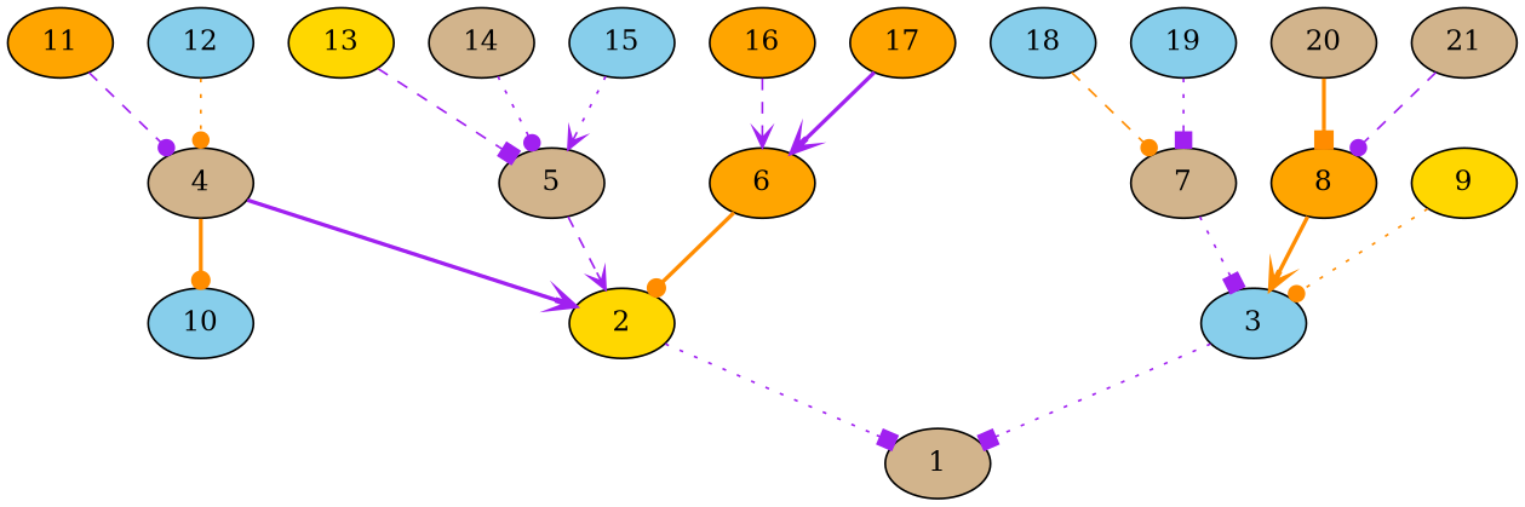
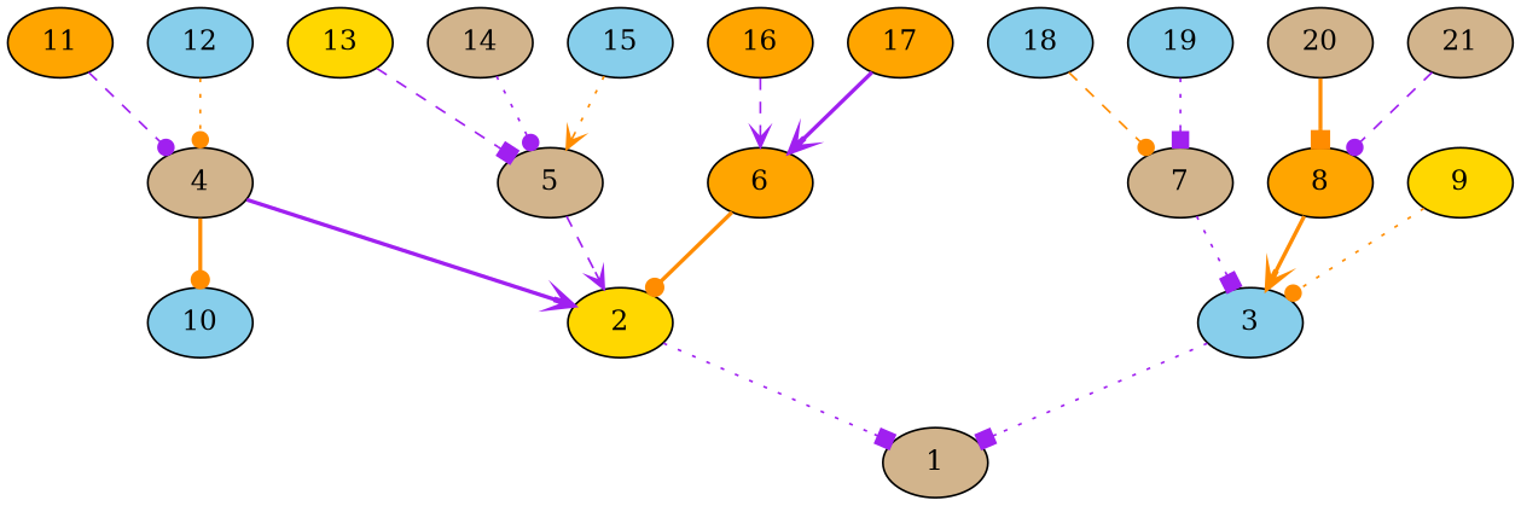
  digraph {
    "Number of processors"=16
    "Total schedule length"=43
    node ["Finish time"=14 Processor=13 "Start time"=0 Weight=7 fillcolor=tan style=filled]
    edge [Weight=6 arrowhead=dot color=purple style=dotted]
    1 ["Finish time"=43 "Start time"=40 Weight=3]
    2 ["Finish time"=40 "Start time"=33 fillcolor=gold]
    3 ["Finish time"=26 "Start time"=24 Weight=2 fillcolor=skyblue]
    4 ["Finish time"=27 Processor=5 "Start time"=23 Weight=4]
    10 ["Finish time"=12 Processor=7 "Start time"=9 Weight=3 fillcolor=skyblue]
    5 ["Finish time"=33 "Start time"=26]
    6 ["Finish time"=24 "Start time"=14 Weight=10 fillcolor=orange]
    7 ["Finish time"=18 Processor=4 "Start time"=15 Weight=3]
    8 ["Finish time"=18 Processor=2 "Start time"=14 Weight=4 fillcolor=orange]
    9 [Processor=6 "Start time"=10 Weight=4 fillcolor=gold]
    11 [Processor=5 "Start time"=6 Weight=8 fillcolor=orange]
    12 ["Finish time"=23 Processor=5 "Start time"=15 Weight=8 fillcolor=skyblue]
    13 ["Finish time"=8 Weight=8 fillcolor=gold]
    14 ["Finish time"=4 Processor=2 Weight=4]
    15 ["Finish time"=7 Processor=15 fillcolor=skyblue]
    16 ["Finish time"=13 "Start time"=10 Weight=3 fillcolor=orange]
    17 ["Finish time"=10 Processor=1 Weight=10 fillcolor=orange]
    18 ["Finish time"=9 Processor=3 "Start time"=2 fillcolor=skyblue]
    19 ["Finish time"=6 Processor=16 Weight=6 fillcolor=skyblue]
    20 ["Finish time"=8 Processor=14 "Start time"=3 Weight=5]
    21 [Processor=2 "Start time"=7]
    2 -> 1 [Weight=8 arrowhead=box]
    3 -> 1 [Weight=21 arrowhead=box]
    4 -> 2 [arrowhead=vee style=bold]
    4 -> 10 [Weight=11 color=darkorange style=bold]
    5 -> 2 [Weight=21 arrowhead=vee style=dashed]
    6 -> 2 [Weight=17 color=darkorange style=bold]
    7 -> 3 [arrowhead=box]
    8 -> 3 [arrowhead=vee color=darkorange style=bold]
    9 -> 3 [Weight=8 color=darkorange]
    11 -> 4 [Weight=15 style=dashed]
    12 -> 4 [Weight=17 color=darkorange]
    13 -> 5 [Weight=21 arrowhead=box style=dashed]
    14 -> 5 [Weight=13]
-   15 -> 5 [Weight=19 arrowhead=vee]
+   15 -> 5 [Weight=19 arrowhead=vee color=darkorange]
    16 -> 6 [Weight=17 arrowhead=vee style=dashed]
    17 -> 6 [Weight=4 arrowhead=vee style=bold]
    18 -> 7 [color=darkorange style=dashed]
    19 -> 7 [Weight=4 arrowhead=box]
    20 -> 8 [arrowhead=box color=darkorange style=bold]
    21 -> 8 [Weight=13 style=dashed]
  }
